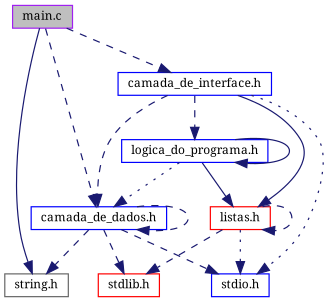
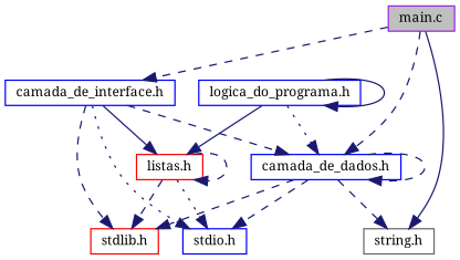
  digraph {
    fontname="Noto Serif"
    node [color=blue fillcolor=white fontname="Noto Serif" fontsize=10 shape=record style=filled]
    edge [color=midnightblue fontname="Noto Serif" fontsize=10 labelfontname=Helvetica labelfontsize=10 style=dashed]
    n1 [color=purple fillcolor=grey75 fontcolor=black height=0.2 label="main.c" width=0.4]
    n2 [height=0.2 label="camada_de_dados.h" width=0.4]
    n3 [color=gray40 height=0.2 label="string.h" width=0.4]
    n4 [height=0.2 label="camada_de_interface.h" width=0.4]
    n5 [height=0.2 label="stdio.h" width=0.4]
    n6 [color=red height=0.2 label="stdlib.h" width=0.4]
    n7 [height=0.2 label="logica_do_programa.h" width=0.4]
    n8 [color=red height=0.2 label="listas.h" width=0.4]
    n1 -> n2
    n1 -> n3 [style=solid]
    n1 -> n4
    n2 -> n2
    n2 -> n3
    n2 -> n5
    n2 -> n6
    n4 -> n2
    n4 -> n5 [style=dotted]
-   n4 -> n7
+   n4 -> n6
    n4 -> n8 [style=solid]
    n7 -> n2 [style=dotted]
    n7 -> n7 [style=solid]
    n7 -> n8 [style=solid]
    n8 -> n5 [style=dotted]
    n8 -> n6
    n8 -> n8
  }
